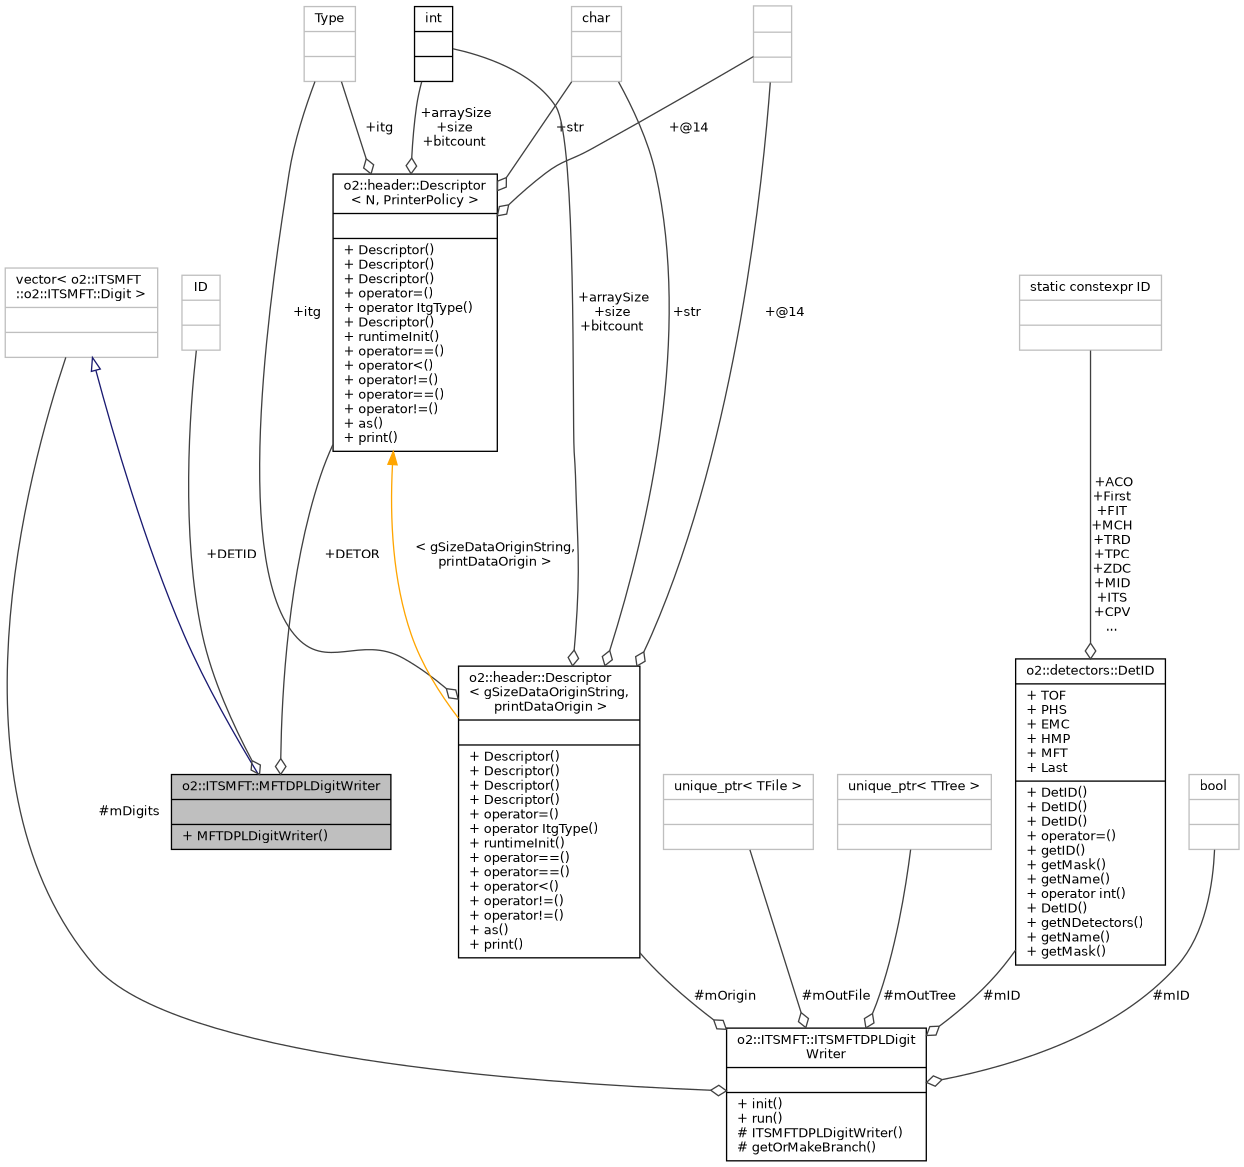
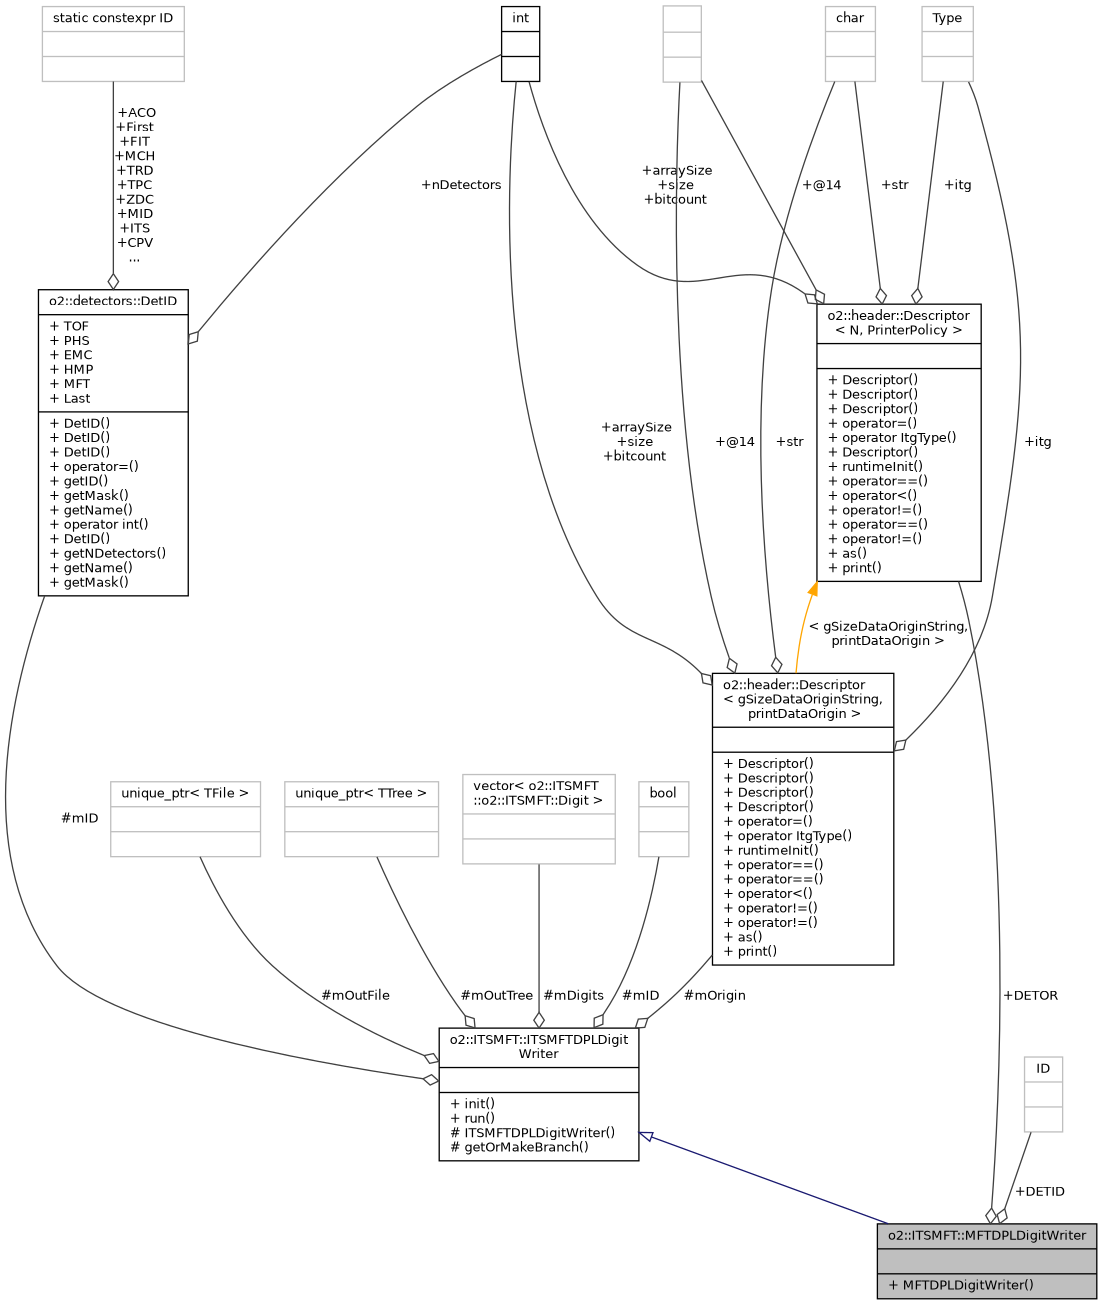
  digraph {
    node [color=grey75 fontname=Helvetica fontsize=10 shape=record]
    edge [color=grey25 fontname=Helvetica fontsize=10 labelfontname=Helvetica labelfontsize=10 style=solid arrowhead=odiamond]
    n1 [color=black fillcolor=grey75 fontcolor=black height=0.2 label="{o2::ITSMFT::MFTDPLDigitWriter\n||+ MFTDPLDigitWriter()\l}" style=filled width=0.4]
    n2 [color=black height=0.2 label="{o2::ITSMFT::ITSMFTDPLDigit\lWriter\n||+ init()\l+ run()\l# ITSMFTDPLDigitWriter()\l# getOrMakeBranch()\l}" width=0.4]
    n3 [color=black height=0.2 label="{o2::header::Descriptor\l\< gSizeDataOriginString,\l printDataOrigin \>\n||+ Descriptor()\l+ Descriptor()\l+ Descriptor()\l+ Descriptor()\l+ operator=()\l+ operator ItgType()\l+ runtimeInit()\l+ operator==()\l+ operator==()\l+ operator\<()\l+ operator!=()\l+ operator!=()\l+ as()\l+ print()\l}" width=0.4]
    n4 [height=0.2 label="{Type\n||}" width=0.4]
    n5 [color=black height=0.2 label="{o2::header::Descriptor\l\< N, PrinterPolicy \>\n||+ Descriptor()\l+ Descriptor()\l+ Descriptor()\l+ operator=()\l+ operator ItgType()\l+ Descriptor()\l+ runtimeInit()\l+ operator==()\l+ operator\<()\l+ operator!=()\l+ operator==()\l+ operator!=()\l+ as()\l+ print()\l}" width=0.4]
    n6 [height=0.2 label="{char\n||}" width=0.4]
    n7 [color=black height=0.2 label="{int\n||}" width=0.4]
    n8 [color=black height=0.2 label="{o2::detectors::DetID\n|+ TOF\l+ PHS\l+ EMC\l+ HMP\l+ MFT\l+ Last\l|+ DetID()\l+ DetID()\l+ DetID()\l+ operator=()\l+ getID()\l+ getMask()\l+ getName()\l+ operator int()\l+ DetID()\l+ getNDetectors()\l+ getName()\l+ getMask()\l}" width=0.4]
    n9 [height=0.2 label="{\n||}" width=0.4]
    n10 [height=0.2 label="{unique_ptr\< TFile \>\n||}" width=0.4]
    n11 [height=0.2 label="{static constexpr ID\n||}" width=0.4]
    n12 [height=0.2 label="{unique_ptr\< TTree \>\n||}" width=0.4]
    n13 [height=0.2 label="{vector\< o2::ITSMFT\l::o2::ITSMFT::Digit \>\n||}" width=0.4]
    n14 [height=0.2 label="{bool\n||}" width=0.4]
    n15 [height=0.2 label="{ID\n||}" width=0.4]
-   n13 -> n1 [arrowtail=onormal color=midnightblue dir=back arrowhead=""]
+   n2 -> n1 [arrowtail=onormal color=midnightblue dir=back arrowhead=""]
    n3 -> n2 [label=" #mOrigin"]
    n4 -> n3 [label=" +itg"]
    n4 -> n5 [label=" +itg"]
    n5 -> n1 [label=" +DETOR"]
    n5 -> n3 [color=orange dir=back label=" \< gSizeDataOriginString,\l printDataOrigin \>" arrowhead=""]
    n6 -> n3 [label=" +str"]
    n6 -> n5 [label=" +str"]
    n7 -> n3 [label=" +arraySize\n+size\n+bitcount"]
    n7 -> n5 [label=" +arraySize\n+size\n+bitcount"]
+   n7 -> n8 [label=" +nDetectors"]
    n8 -> n2 [label=" #mID"]
    n9 -> n3 [label=" +@14"]
    n9 -> n5 [label=" +@14"]
    n10 -> n2 [label=" #mOutFile"]
    n11 -> n8 [label=" +ACO\n+First\n+FIT\n+MCH\n+TRD\n+TPC\n+ZDC\n+MID\n+ITS\n+CPV\n..."]
    n12 -> n2 [label=" #mOutTree"]
    n13 -> n2 [label=" #mDigits"]
    n14 -> n2 [label=" #mID"]
    n15 -> n1 [label=" +DETID"]
  }
